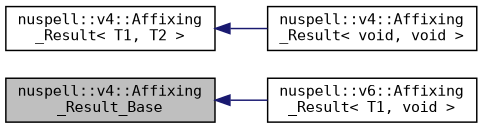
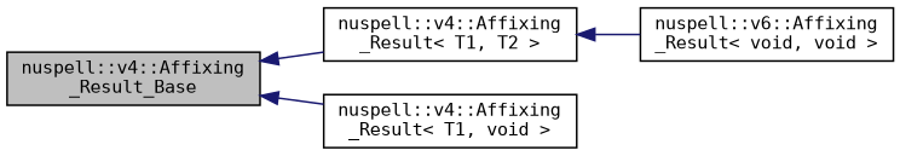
  digraph {
    fontname="DejaVu Sans Mono"
    rankdir=LR
    node [color=black fillcolor=white fontname="DejaVu Sans Mono" fontsize=10 shape=record style=filled]
    edge [color=midnightblue dir=back fontname="DejaVu Sans Mono" fontsize=10 labelfontname=Helvetica labelfontsize=10 style=solid]
    n1 [fillcolor=grey75 fontcolor=black height=0.2 label="nuspell::v4::Affixing\l_Result_Base" width=0.4]
    n2 [height=0.2 label="nuspell::v4::Affixing\l_Result\< T1, T2 \>" width=0.4]
-   n3 [height=0.2 label="nuspell::v6::Affixing\l_Result\< T1, void \>" width=0.4]
-   n4 [height=0.2 label="nuspell::v4::Affixing\l_Result\< void, void \>" width=0.4]
+   n3 [height=0.2 label="nuspell::v4::Affixing\l_Result\< T1, void \>" width=0.4]
+   n4 [height=0.2 label="nuspell::v6::Affixing\l_Result\< void, void \>" width=0.4]
+   n1 -> n2
    n1 -> n3
    n2 -> n4
  }
